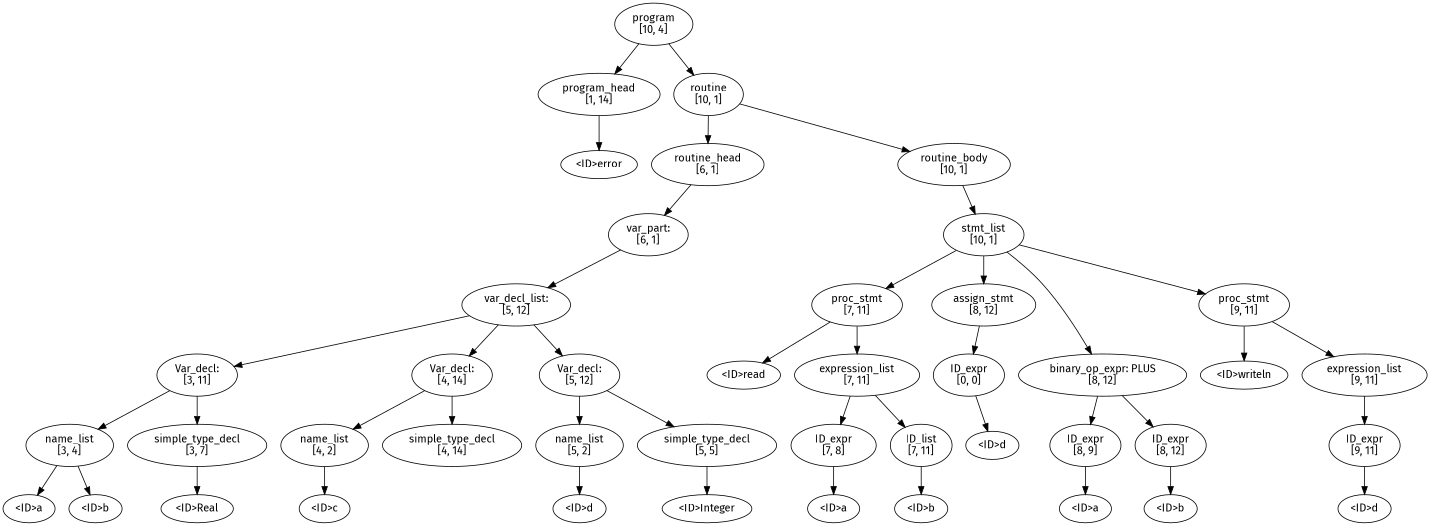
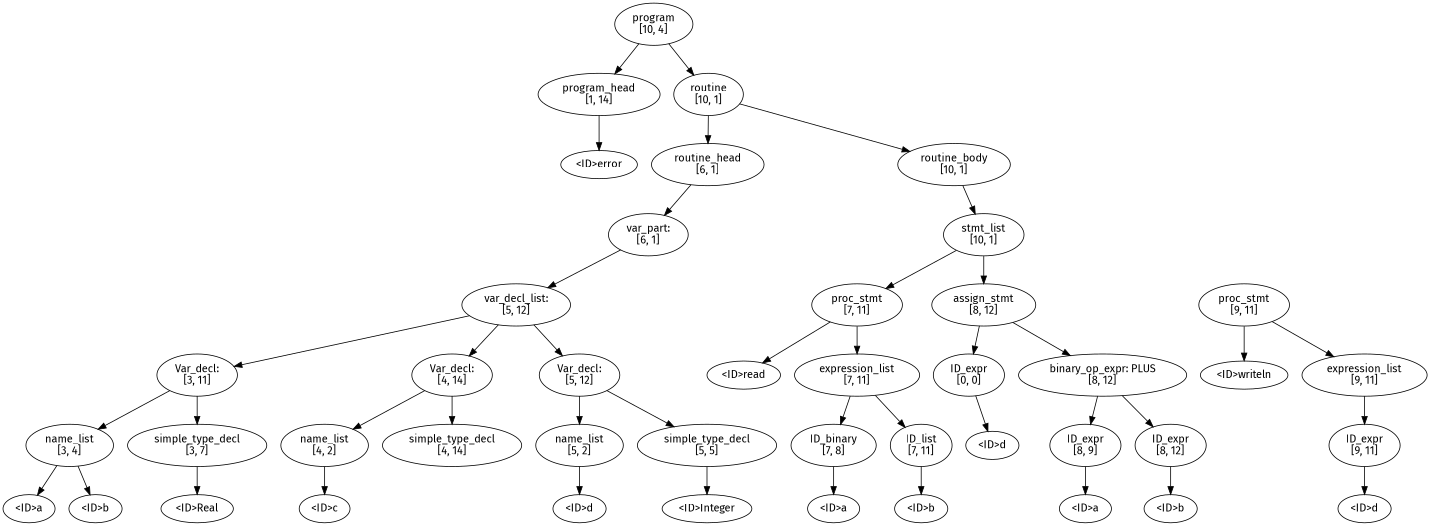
  digraph {
    fontname="Fira Sans"
    node [fontname="Fira Sans"]
    edge [fontname="Fira Sans"]
    n1 [label="program\n[10, 4]"]
    n2 [label="program_head\n[1, 14]"]
    n3 [label="routine\n[10, 1]"]
    n4 [label="<ID>error"]
    n5 [label="routine_head\n[6, 1]"]
    n6 [label="routine_body\n[10, 1]"]
    n7 [label="var_part:\n[6, 1]"]
    n8 [label="stmt_list\n[10, 1]"]
    n9 [label="var_decl_list:\n[5, 12]"]
    n10 [label="Var_decl:\n[3, 11]"]
    n11 [label="Var_decl:\n[4, 14]"]
    n12 [label="Var_decl:\n[5, 12]"]
    n13 [label="name_list\n[3, 4]"]
    n14 [label="simple_type_decl\n[3, 7]"]
    n15 [label="name_list\n[4, 2]"]
    n16 [label="simple_type_decl\n[4, 14]"]
    n17 [label="name_list\n[5, 2]"]
    n18 [label="simple_type_decl\n[5, 5]"]
    n19 [label="<ID>a"]
    n20 [label="<ID>b"]
    n21 [label="<ID>Real"]
    n22 [label="<ID>c"]
    n23 [label="<ID>d"]
    n24 [label="<ID>Integer"]
    n25 [label="proc_stmt\n[7, 11]"]
    n26 [label="assign_stmt\n[8, 12]"]
    n27 [label="proc_stmt\n[9, 11]"]
    n28 [label="<ID>read"]
    n29 [label="expression_list\n[7, 11]"]
    n30 [label="ID_expr\n[0, 0]"]
    n31 [label="binary_op_expr: PLUS\n[8, 12]"]
    n32 [label="<ID>writeln"]
    n33 [label="expression_list\n[9, 11]"]
-   n34 [label="ID_expr\n[7, 8]"]
+   n34 [label="ID_binary\n[7, 8]"]
    n35 [label="ID_list\n[7, 11]"]
    n36 [label="<ID>a"]
    n37 [label="<ID>b"]
    n38 [label="<ID>d"]
    n39 [label="ID_expr\n[8, 9]"]
    n40 [label="ID_expr\n[8, 12]"]
    n41 [label="<ID>a"]
    n42 [label="<ID>b"]
    n43 [label="ID_expr\n[9, 11]"]
    n44 [label="<ID>d"]
    n1 -> n2
    n1 -> n3
    n2 -> n4
    n3 -> n5
    n3 -> n6
    n5 -> n7
    n6 -> n8
    n7 -> n9
    n8 -> n25
    n8 -> n26
-   n8 -> n27
    n9 -> n10
    n9 -> n11
    n9 -> n12
    n10 -> n13
    n10 -> n14
    n11 -> n15
    n11 -> n16
    n12 -> n17
    n12 -> n18
    n13 -> n19
    n13 -> n20
    n14 -> n21
    n15 -> n22
    n17 -> n23
    n18 -> n24
    n25 -> n28
    n25 -> n29
    n26 -> n30
-   n8 -> n31
+   n26 -> n31
    n27 -> n32
    n27 -> n33
    n29 -> n34
    n29 -> n35
    n30 -> n38
    n31 -> n39
    n31 -> n40
    n33 -> n43
    n34 -> n36
    n35 -> n37
    n39 -> n41
    n40 -> n42
    n43 -> n44
  }
